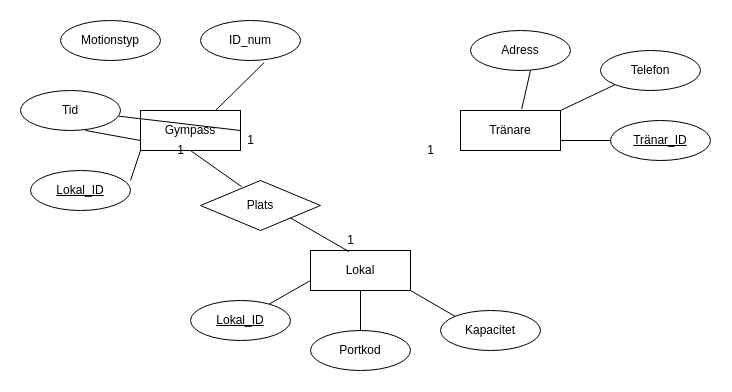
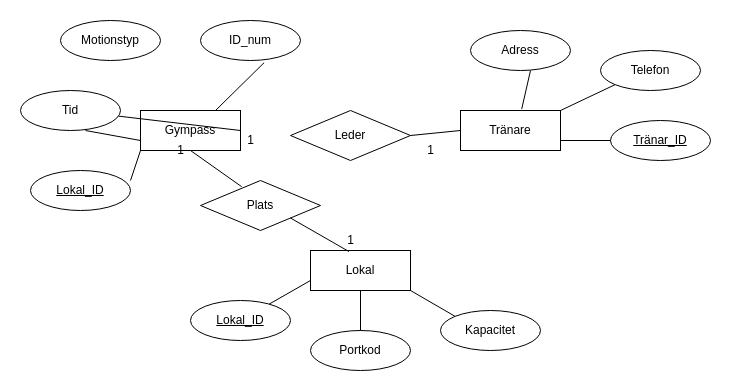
  <mxCell id="0" />
  <mxCell id="1" parent="0" />
  <mxCell id="2" value="Gympass" style="whiteSpace=wrap;html=1;align=center;" vertex="1" parent="1"><mxGeometry x="140" y="110" width="100" height="40" as="geometry" /></mxCell>
  <mxCell id="3" value="Tränare" style="whiteSpace=wrap;html=1;align=center;" vertex="1" parent="1"><mxGeometry x="460" y="110" width="100" height="40" as="geometry" /></mxCell>
  <mxCell id="4" value="Lokal" style="whiteSpace=wrap;html=1;align=center;" vertex="1" parent="1"><mxGeometry x="310" y="250" width="100" height="40" as="geometry" /></mxCell>
  <mxCell id="5" value="Motionstyp" style="ellipse;whiteSpace=wrap;html=1;align=center;" vertex="1" parent="1"><mxGeometry x="60" y="20" width="100" height="40" as="geometry" /></mxCell>
  <mxCell id="6" value="ID_num" style="ellipse;whiteSpace=wrap;html=1;align=center;" vertex="1" parent="1"><mxGeometry x="200" y="20" width="100" height="40" as="geometry" /></mxCell>
+ <mxCell id="7" value="Leder" style="shape=rhombus;perimeter=rhombusPerimeter;whiteSpace=wrap;html=1;align=center;" vertex="1" parent="1"><mxGeometry x="290" y="110" width="120" height="50" as="geometry" /></mxCell>
+ <mxCell id="8" value="" style="endArrow=none;html=1;rounded=0;entryX=0;entryY=0.5;entryDx=0;entryDy=0;exitX=1;exitY=0.5;exitDx=0;exitDy=0;" edge="1" parent="1" source="7" target="3"><mxGeometry relative="1" as="geometry"><mxPoint x="300" y="190" as="sourcePoint" /><mxPoint x="460" y="190" as="targetPoint" /></mxGeometry></mxCell>
  <mxCell id="9" value="" style="endArrow=none;html=1;rounded=0;exitX=1;exitY=0.5;exitDx=0;exitDy=0;" edge="1" parent="1" source="2" target="12"><mxGeometry relative="1" as="geometry"><mxPoint x="300" y="190" as="sourcePoint" /><mxPoint x="460" y="190" as="targetPoint" /></mxGeometry></mxCell>
  <mxCell id="10" value="1" style="text;html=1;align=center;verticalAlign=middle;resizable=0;points=[];autosize=1;" vertex="1" parent="1"><mxGeometry x="240" y="130" width="20" height="20" as="geometry" /></mxCell>
  <mxCell id="11" value="1" style="text;html=1;align=center;verticalAlign=middle;resizable=0;points=[];autosize=1;" vertex="1" parent="1"><mxGeometry x="420" y="140" width="20" height="20" as="geometry" /></mxCell>
  <mxCell id="12" value="Tid" style="ellipse;whiteSpace=wrap;html=1;align=center;" vertex="1" parent="1"><mxGeometry x="20" y="90" width="100" height="40" as="geometry" /></mxCell>
  <mxCell id="13" value="Adress" style="ellipse;whiteSpace=wrap;html=1;align=center;" vertex="1" parent="1"><mxGeometry x="470" y="30" width="100" height="40" as="geometry" /></mxCell>
  <mxCell id="14" value="Telefon" style="ellipse;whiteSpace=wrap;html=1;align=center;" vertex="1" parent="1"><mxGeometry x="600" y="50" width="100" height="40" as="geometry" /></mxCell>
  <mxCell id="15" value="Tränar_ID" style="ellipse;whiteSpace=wrap;html=1;align=center;fontStyle=4;" vertex="1" parent="1"><mxGeometry x="610" y="120" width="100" height="40" as="geometry" /></mxCell>
  <mxCell id="16" value="Plats" style="shape=rhombus;perimeter=rhombusPerimeter;whiteSpace=wrap;html=1;align=center;" vertex="1" parent="1"><mxGeometry x="200" y="180" width="120" height="50" as="geometry" /></mxCell>
  <mxCell id="17" value="" style="endArrow=none;html=1;rounded=0;exitX=0.5;exitY=1;exitDx=0;exitDy=0;entryX=0.343;entryY=0.124;entryDx=0;entryDy=0;entryPerimeter=0;" edge="1" parent="1" source="2" target="16"><mxGeometry relative="1" as="geometry"><mxPoint x="250" y="140" as="sourcePoint" /><mxPoint x="300" y="145" as="targetPoint" /></mxGeometry></mxCell>
  <mxCell id="18" value="" style="endArrow=none;html=1;rounded=0;entryX=0.384;entryY=0.025;entryDx=0;entryDy=0;entryPerimeter=0;exitX=1;exitY=1;exitDx=0;exitDy=0;" edge="1" parent="1" source="16" target="4"><mxGeometry relative="1" as="geometry"><mxPoint x="90" y="290" as="sourcePoint" /><mxPoint x="250" y="290" as="targetPoint" /></mxGeometry></mxCell>
  <mxCell id="19" value="1" style="text;html=1;align=center;verticalAlign=middle;resizable=0;points=[];autosize=1;" vertex="1" parent="1"><mxGeometry x="340" y="230" width="20" height="20" as="geometry" /></mxCell>
  <mxCell id="20" value="1" style="text;html=1;align=center;verticalAlign=middle;resizable=0;points=[];autosize=1;" vertex="1" parent="1"><mxGeometry x="170" y="140" width="20" height="20" as="geometry" /></mxCell>
  <mxCell id="21" value="" style="endArrow=none;html=1;rounded=0;entryX=0;entryY=0.5;entryDx=0;entryDy=0;exitX=1;exitY=0.75;exitDx=0;exitDy=0;" edge="1" parent="1" source="3" target="15"><mxGeometry relative="1" as="geometry"><mxPoint x="490" y="180" as="sourcePoint" /><mxPoint x="650" y="180" as="targetPoint" /></mxGeometry></mxCell>
  <mxCell id="22" value="" style="endArrow=none;html=1;rounded=0;entryX=0;entryY=1;entryDx=0;entryDy=0;exitX=1;exitY=0;exitDx=0;exitDy=0;" edge="1" parent="1" source="3" target="14"><mxGeometry relative="1" as="geometry"><mxPoint x="450" y="100" as="sourcePoint" /><mxPoint x="610" y="100" as="targetPoint" /></mxGeometry></mxCell>
  <mxCell id="23" value="" style="endArrow=none;html=1;rounded=0;entryX=0.6;entryY=1;entryDx=0;entryDy=0;entryPerimeter=0;exitX=0.612;exitY=-0.035;exitDx=0;exitDy=0;exitPerimeter=0;" edge="1" parent="1" source="3" target="13"><mxGeometry relative="1" as="geometry"><mxPoint x="380" y="90" as="sourcePoint" /><mxPoint x="540" y="90" as="targetPoint" /></mxGeometry></mxCell>
  <mxCell id="24" value="" style="endArrow=none;html=1;rounded=0;entryX=0.636;entryY=1.055;entryDx=0;entryDy=0;entryPerimeter=0;exitX=0.75;exitY=0;exitDx=0;exitDy=0;" edge="1" parent="1" source="2" target="6"><mxGeometry relative="1" as="geometry"><mxPoint x="230" y="90" as="sourcePoint" /><mxPoint x="390" y="90" as="targetPoint" /></mxGeometry></mxCell>
  <mxCell id="25" value="" style="endArrow=none;html=1;rounded=0;entryX=0;entryY=0.75;entryDx=0;entryDy=0;" edge="1" parent="1" target="2"><mxGeometry relative="1" as="geometry"><mxPoint x="85" y="130" as="sourcePoint" /><mxPoint x="180" y="180" as="targetPoint" /></mxGeometry></mxCell>
  <mxCell id="26" value="Kapacitet" style="ellipse;whiteSpace=wrap;html=1;align=center;" vertex="1" parent="1"><mxGeometry x="440" y="310" width="100" height="40" as="geometry" /></mxCell>
  <mxCell id="27" value="Portkod" style="ellipse;whiteSpace=wrap;html=1;align=center;" vertex="1" parent="1"><mxGeometry x="310" y="330" width="100" height="40" as="geometry" /></mxCell>
  <mxCell id="28" value="Lokal_ID" style="ellipse;whiteSpace=wrap;html=1;align=center;fontStyle=4;" vertex="1" parent="1"><mxGeometry x="190" y="300" width="100" height="40" as="geometry" /></mxCell>
  <mxCell id="29" value="Lokal_ID" style="ellipse;whiteSpace=wrap;html=1;align=center;fontStyle=4;" vertex="1" parent="1"><mxGeometry x="30" y="170" width="100" height="40" as="geometry" /></mxCell>
  <mxCell id="30" value="" style="endArrow=none;html=1;rounded=0;exitX=0;exitY=1;exitDx=0;exitDy=0;entryX=1;entryY=0.25;entryDx=0;entryDy=0;entryPerimeter=0;" edge="1" parent="1" source="2" target="29"><mxGeometry relative="1" as="geometry"><mxPoint x="40" y="260" as="sourcePoint" /><mxPoint x="200" y="260" as="targetPoint" /></mxGeometry></mxCell>
  <mxCell id="31" value="" style="endArrow=none;html=1;rounded=0;entryX=0;entryY=0.75;entryDx=0;entryDy=0;" edge="1" parent="1" source="28" target="4"><mxGeometry relative="1" as="geometry"><mxPoint x="80" y="240" as="sourcePoint" /><mxPoint x="270" y="260" as="targetPoint" /></mxGeometry></mxCell>
  <mxCell id="32" value="" style="endArrow=none;html=1;rounded=0;exitX=1;exitY=1;exitDx=0;exitDy=0;entryX=0;entryY=0;entryDx=0;entryDy=0;" edge="1" parent="1" source="4" target="26"><mxGeometry relative="1" as="geometry"><mxPoint x="440" y="280" as="sourcePoint" /><mxPoint x="600" y="280" as="targetPoint" /></mxGeometry></mxCell>
  <mxCell id="33" value="" style="endArrow=none;html=1;rounded=0;entryX=0.5;entryY=1;entryDx=0;entryDy=0;exitX=0.5;exitY=0;exitDx=0;exitDy=0;" edge="1" parent="1" source="27" target="4"><mxGeometry relative="1" as="geometry"><mxPoint x="190" y="410" as="sourcePoint" /><mxPoint x="350" y="410" as="targetPoint" /></mxGeometry></mxCell>
